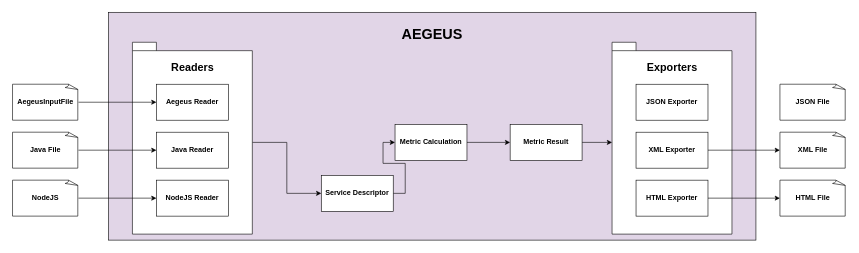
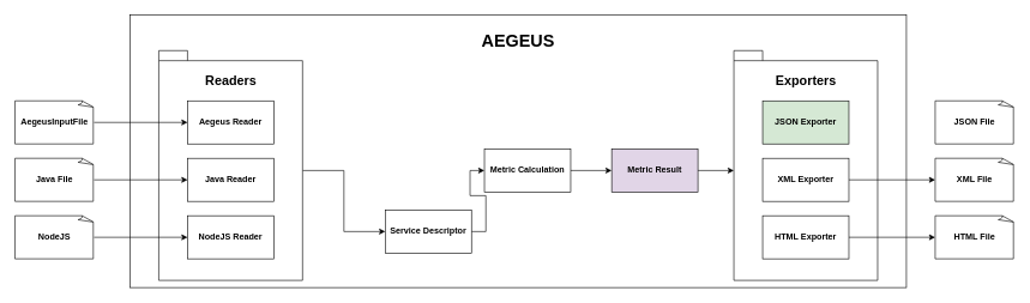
  <mxCell id="0" />
  <mxCell id="1" parent="0" />
- <mxCell id="2" value="&lt;div align=&quot;left&quot;&gt;&lt;h1&gt;&lt;b&gt;AEGEUS&lt;/b&gt;&lt;/h1&gt;&lt;/div&gt;" style="rounded=0;whiteSpace=wrap;html=1;horizontal=1;verticalAlign=top;fillColor=#e1d5e7;" vertex="1" parent="1"><mxGeometry x="180" width="1080" height="380" as="geometry" y="20" /></mxCell>
+ <mxCell id="2" value="&lt;div align=&quot;left&quot;&gt;&lt;h1&gt;&lt;b&gt;AEGEUS&lt;/b&gt;&lt;/h1&gt;&lt;/div&gt;" style="rounded=0;whiteSpace=wrap;html=1;horizontal=1;verticalAlign=top;" vertex="1" parent="1"><mxGeometry x="180" width="1080" height="380" as="geometry" y="20" /></mxCell>
  <mxCell id="3" value="&lt;div&gt;&lt;h2&gt;Exporters&lt;/h2&gt;&lt;/div&gt;" style="shape=folder;fontStyle=1;spacingTop=10;tabWidth=40;tabHeight=14;tabPosition=left;html=1;verticalAlign=top;" vertex="1" parent="1"><mxGeometry x="1020" y="70" width="200" height="320" as="geometry" /></mxCell>
  <mxCell id="4" style="edgeStyle=orthogonalEdgeStyle;rounded=0;orthogonalLoop=1;jettySize=auto;html=1;exitX=0;exitY=0;exitDx=200;exitDy=167;exitPerimeter=0;" edge="1" parent="1" source="5" target="16"><mxGeometry relative="1" as="geometry" /></mxCell>
  <mxCell id="5" value="&lt;h2&gt;Readers&lt;/h2&gt;" style="shape=folder;fontStyle=1;spacingTop=10;tabWidth=40;tabHeight=14;tabPosition=left;html=1;verticalAlign=top;" vertex="1" parent="1"><mxGeometry x="220" y="70" width="200" height="320" as="geometry" /></mxCell>
  <mxCell id="6" value="&lt;b&gt;Aegeus Reader&lt;/b&gt;" style="rounded=0;whiteSpace=wrap;html=1;" vertex="1" parent="1"><mxGeometry x="260" y="140" width="120" height="60" as="geometry" /></mxCell>
  <mxCell id="7" style="edgeStyle=orthogonalEdgeStyle;rounded=0;orthogonalLoop=1;jettySize=auto;html=1;entryX=0;entryY=0.5;entryDx=0;entryDy=0;" edge="1" parent="1" source="8" target="6"><mxGeometry relative="1" as="geometry" /></mxCell>
  <mxCell id="8" value="&lt;b&gt;AegeusInputFile&lt;/b&gt;" style="whiteSpace=wrap;html=1;shape=mxgraph.basic.document" vertex="1" parent="1"><mxGeometry x="20" y="140" width="110" height="60" as="geometry" /></mxCell>
  <mxCell id="9" style="edgeStyle=orthogonalEdgeStyle;rounded=0;orthogonalLoop=1;jettySize=auto;html=1;exitX=1;exitY=0.5;exitDx=0;exitDy=0;exitPerimeter=0;entryX=0;entryY=0.5;entryDx=0;entryDy=0;" edge="1" parent="1" source="10" target="13"><mxGeometry relative="1" as="geometry" /></mxCell>
  <mxCell id="10" value="&lt;div&gt;&lt;b&gt;Java File&lt;/b&gt;&lt;/div&gt;" style="whiteSpace=wrap;html=1;shape=mxgraph.basic.document" vertex="1" parent="1"><mxGeometry x="20" y="220" width="110" height="60" as="geometry" /></mxCell>
  <mxCell id="11" style="edgeStyle=orthogonalEdgeStyle;rounded=0;orthogonalLoop=1;jettySize=auto;html=1;exitX=1;exitY=0.5;exitDx=0;exitDy=0;exitPerimeter=0;entryX=0;entryY=0.5;entryDx=0;entryDy=0;" edge="1" parent="1" source="12" target="14"><mxGeometry relative="1" as="geometry" /></mxCell>
  <mxCell id="12" value="&lt;b&gt;NodeJS&lt;/b&gt;" style="whiteSpace=wrap;html=1;shape=mxgraph.basic.document" vertex="1" parent="1"><mxGeometry x="20" y="300" width="110" height="60" as="geometry" /></mxCell>
  <mxCell id="13" value="&lt;b&gt;Java Reader&lt;/b&gt;" style="rounded=0;whiteSpace=wrap;html=1;" vertex="1" parent="1"><mxGeometry x="260" y="220" width="120" height="60" as="geometry" /></mxCell>
  <mxCell id="14" value="&lt;b&gt;NodeJS Reader&lt;/b&gt;" style="rounded=0;whiteSpace=wrap;html=1;" vertex="1" parent="1"><mxGeometry x="260" y="300" width="120" height="60" as="geometry" /></mxCell>
  <mxCell id="15" style="edgeStyle=orthogonalEdgeStyle;rounded=0;orthogonalLoop=1;jettySize=auto;html=1;exitX=1;exitY=0.5;exitDx=0;exitDy=0;entryX=0;entryY=0.5;entryDx=0;entryDy=0;" edge="1" parent="1" source="16" target="20"><mxGeometry relative="1" as="geometry" /></mxCell>
  <mxCell id="16" value="&lt;b&gt;Service Descriptor&lt;br&gt;&lt;/b&gt;" style="rounded=0;whiteSpace=wrap;html=1;" vertex="1" parent="1"><mxGeometry x="535" y="292" width="120" height="60" as="geometry" /></mxCell>
  <mxCell id="17" style="edgeStyle=orthogonalEdgeStyle;rounded=0;orthogonalLoop=1;jettySize=auto;html=1;exitX=1;exitY=0.5;exitDx=0;exitDy=0;entryX=0;entryY=0;entryDx=0;entryDy=167;entryPerimeter=0;" edge="1" parent="1" source="18" target="3"><mxGeometry relative="1" as="geometry" /></mxCell>
- <mxCell id="18" value="&lt;b&gt;Metric Result&lt;/b&gt;" style="rounded=0;whiteSpace=wrap;html=1;" vertex="1" parent="1"><mxGeometry x="850" y="207" width="120" height="60" as="geometry" /></mxCell>
+ <mxCell id="18" value="&lt;b&gt;Metric Result&lt;/b&gt;" style="rounded=0;whiteSpace=wrap;html=1;fillColor=#e1d5e7;" vertex="1" parent="1"><mxGeometry x="850" y="207" width="120" height="60" as="geometry" /></mxCell>
  <mxCell id="19" style="edgeStyle=orthogonalEdgeStyle;rounded=0;orthogonalLoop=1;jettySize=auto;html=1;exitX=1;exitY=0.5;exitDx=0;exitDy=0;entryX=0;entryY=0.5;entryDx=0;entryDy=0;" edge="1" parent="1" source="20" target="18"><mxGeometry relative="1" as="geometry" /></mxCell>
- <mxCell id="20" value="&lt;b&gt;Metric Calculation&lt;br&gt;&lt;/b&gt;" style="rounded=0;whiteSpace=wrap;html=1;" vertex="1" parent="1"><mxGeometry x="658" y="207" width="120" height="60" as="geometry" /></mxCell>
- <mxCell id="21" value="&lt;b&gt;JSON Exporter&lt;br&gt;&lt;/b&gt;" style="rounded=0;whiteSpace=wrap;html=1;" vertex="1" parent="1"><mxGeometry x="1060" y="140" width="120" height="60" as="geometry" /></mxCell>
+ <mxCell id="20" value="&lt;b&gt;Metric Calculation&lt;br&gt;&lt;/b&gt;" style="rounded=0;whiteSpace=wrap;html=1;" vertex="1" parent="1"><mxGeometry x="673" y="207" width="120" height="60" as="geometry" /></mxCell>
+ <mxCell id="21" value="&lt;b&gt;JSON Exporter&lt;br&gt;&lt;/b&gt;" style="rounded=0;whiteSpace=wrap;html=1;fillColor=#d5e8d4;" vertex="1" parent="1"><mxGeometry x="1060" y="140" width="120" height="60" as="geometry" /></mxCell>
  <mxCell id="22" style="edgeStyle=orthogonalEdgeStyle;rounded=0;orthogonalLoop=1;jettySize=auto;html=1;" edge="1" parent="1" source="23" target="27"><mxGeometry relative="1" as="geometry" /></mxCell>
  <mxCell id="23" value="&lt;b&gt;XML Exporter&lt;br&gt;&lt;/b&gt;" style="rounded=0;whiteSpace=wrap;html=1;" vertex="1" parent="1"><mxGeometry x="1060" y="220" width="120" height="60" as="geometry" /></mxCell>
  <mxCell id="24" style="edgeStyle=orthogonalEdgeStyle;rounded=0;orthogonalLoop=1;jettySize=auto;html=1;entryX=0;entryY=0.5;entryDx=0;entryDy=0;entryPerimeter=0;" edge="1" parent="1" source="25" target="28"><mxGeometry relative="1" as="geometry" /></mxCell>
  <mxCell id="25" value="&lt;b&gt;HTML Exporter&lt;br&gt;&lt;/b&gt;" style="rounded=0;whiteSpace=wrap;html=1;" vertex="1" parent="1"><mxGeometry x="1060" y="300" width="120" height="60" as="geometry" /></mxCell>
  <mxCell id="26" value="&lt;b&gt;JSON File&lt;br&gt;&lt;/b&gt;" style="whiteSpace=wrap;html=1;shape=mxgraph.basic.document" vertex="1" parent="1"><mxGeometry x="1300" y="140" width="110" height="60" as="geometry" /></mxCell>
  <mxCell id="27" value="&lt;b&gt;XML File&lt;br&gt;&lt;/b&gt;" style="whiteSpace=wrap;html=1;shape=mxgraph.basic.document" vertex="1" parent="1"><mxGeometry x="1300" y="220" width="110" height="60" as="geometry" /></mxCell>
  <mxCell id="28" value="&lt;b&gt;HTML File&lt;br&gt;&lt;/b&gt;" style="whiteSpace=wrap;html=1;shape=mxgraph.basic.document" vertex="1" parent="1"><mxGeometry x="1300" y="300" width="110" height="60" as="geometry" /></mxCell>
